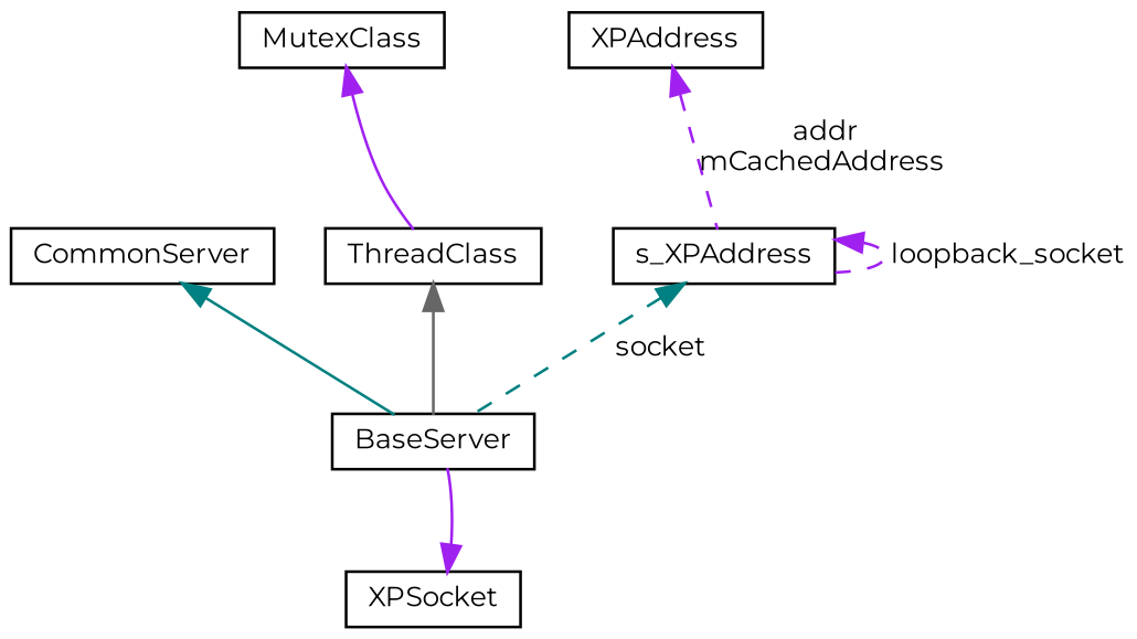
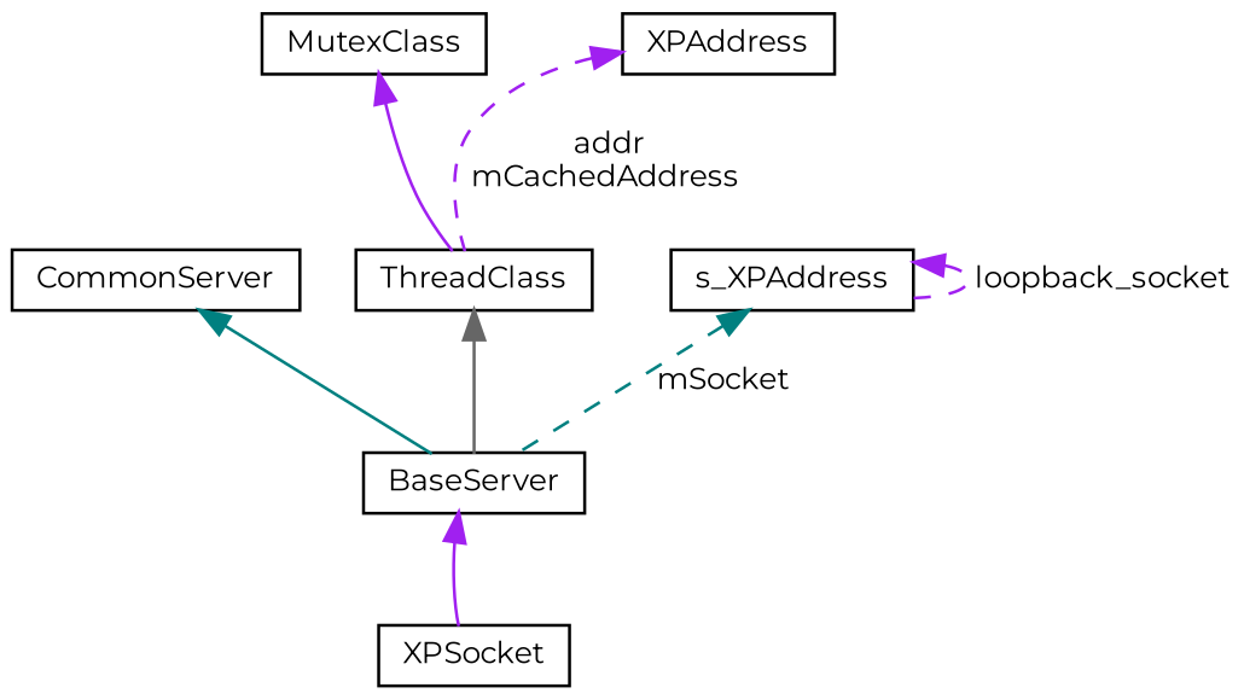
  digraph {
    fontname=Montserrat
    node [color=black fillcolor=white fontname=Montserrat fontsize=10 shape=record style=filled]
    edge [color=purple dir=back fontname=Montserrat fontsize=10 labelfontname=Helvetica labelfontsize=10 style=solid]
    n1 [height=0.2 label=BaseServer width=0.4]
    n2 [height=0.2 label=CommonServer width=0.4]
    n3 [height=0.2 label=ThreadClass width=0.4]
    n4 [height=0.2 label=MutexClass width=0.4]
    n5 [height=0.2 label=XPSocket width=0.4]
    n6 [height=0.2 label=s_XPAddress width=0.4]
    n7 [height=0.2 label=XPAddress width=0.4]
    n2 -> n1 [color=teal]
    n3 -> n1 [color=gray40]
    n4 -> n3
-   n5 -> n1
-   n6 -> n1 [color=teal label=" socket" style=dashed]
+   n1 -> n5
+   n6 -> n1 [color=teal label=" mSocket" style=dashed]
    n6 -> n6 [label=" loopback_socket" style=dashed]
-   n7 -> n6 [label=" addr\nmCachedAddress" style=dashed]
+   n7 -> n3 [label=" addr\nmCachedAddress" style=dashed]
  }
